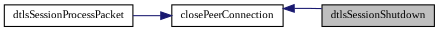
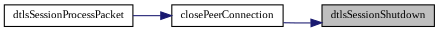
  digraph {
    fontname="Liberation Serif"
    rankdir=RL
    node [color=black fillcolor=white fontname="Liberation Serif" fontsize=10 shape=record style=filled]
    edge [color=midnightblue dir=back fontname="Liberation Serif" fontsize=10 labelfontname=Helvetica labelfontsize=10 style=solid]
    n1 [fillcolor=grey75 fontcolor=black height=0.2 label=dtlsSessionShutdown width=0.4]
    n2 [height=0.2 label=closePeerConnection width=0.4]
    n3 [height=0.2 label=dtlsSessionProcessPacket width=0.4]
-   n2 -> n1
+   n1 -> n2
    n2 -> n3
  }
